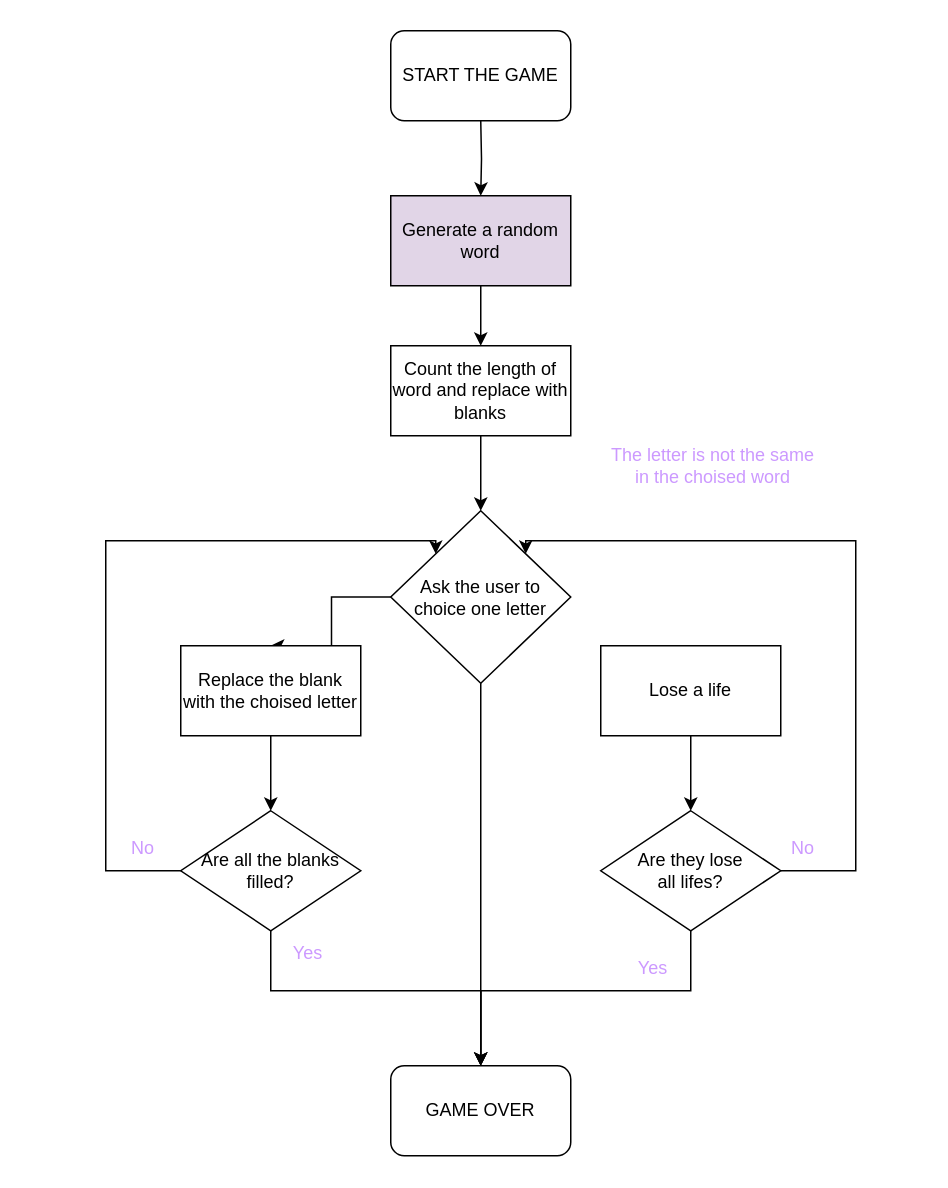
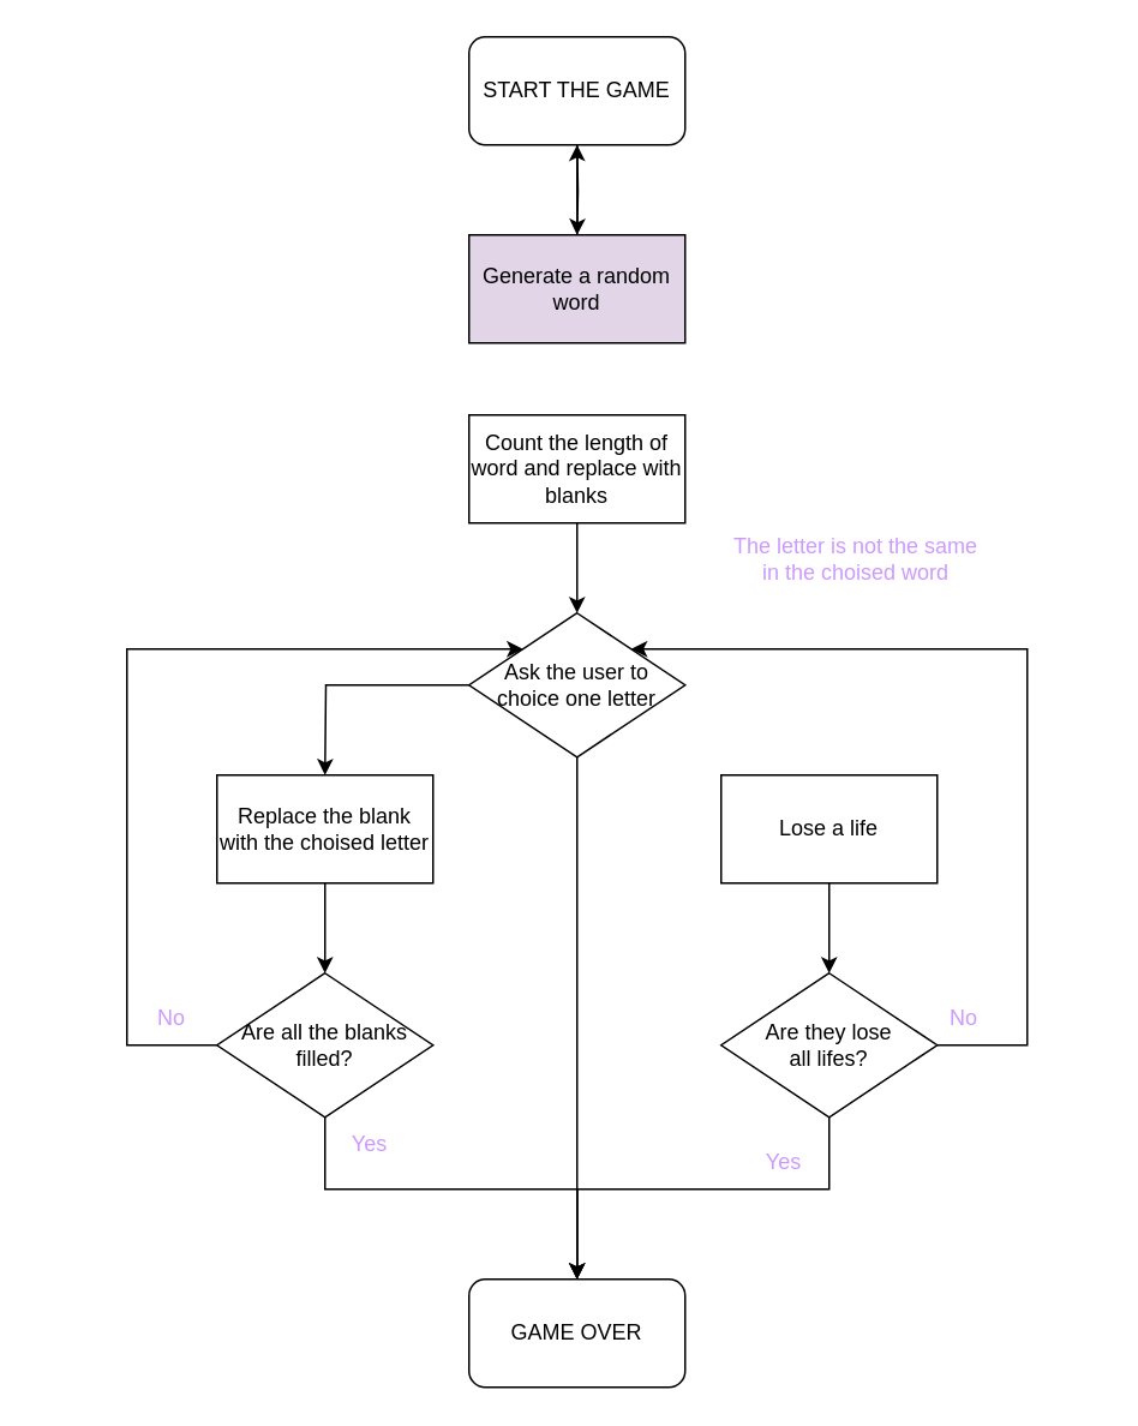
  <mxCell id="0" />
  <mxCell id="1" parent="0" />
  <mxCell id="2" style="edgeStyle=orthogonalEdgeStyle;rounded=0;orthogonalLoop=1;jettySize=auto;html=1;" edge="1" parent="1" target="4"><mxGeometry relative="1" as="geometry"><mxPoint x="320" y="80" as="sourcePoint" /></mxGeometry></mxCell>
- <mxCell id="3" style="edgeStyle=orthogonalEdgeStyle;rounded=0;orthogonalLoop=1;jettySize=auto;html=1;" edge="1" parent="1" source="4" target="6"><mxGeometry relative="1" as="geometry" /></mxCell>
+ <mxCell id="3" style="edgeStyle=orthogonalEdgeStyle;rounded=0;orthogonalLoop=1;jettySize=auto;html=1;" edge="1" parent="1" source="4" target="7"><mxGeometry relative="1" as="geometry" /></mxCell>
  <mxCell id="4" value="Generate a random word" style="rounded=0;whiteSpace=wrap;html=1;fillColor=#e1d5e7;" vertex="1" parent="1"><mxGeometry x="260" y="130" width="120" height="60" as="geometry" /></mxCell>
  <mxCell id="5" style="edgeStyle=orthogonalEdgeStyle;rounded=0;orthogonalLoop=1;jettySize=auto;html=1;entryX=0.5;entryY=0;entryDx=0;entryDy=0;" edge="1" parent="1" source="6" target="10"><mxGeometry relative="1" as="geometry" /></mxCell>
  <mxCell id="6" value="Count the length of word and replace with blanks" style="rounded=0;whiteSpace=wrap;html=1;" vertex="1" parent="1"><mxGeometry x="260" y="230" width="120" height="60" as="geometry" /></mxCell>
  <mxCell id="7" value="START THE GAME" style="rounded=1;whiteSpace=wrap;html=1;" vertex="1" parent="1"><mxGeometry x="260" y="20" width="120" height="60" as="geometry" /></mxCell>
  <mxCell id="8" style="edgeStyle=orthogonalEdgeStyle;rounded=0;orthogonalLoop=1;jettySize=auto;html=1;" edge="1" parent="1" source="10"><mxGeometry relative="1" as="geometry"><mxPoint x="180" y="430" as="targetPoint" /></mxGeometry></mxCell>
  <mxCell id="9" style="edgeStyle=orthogonalEdgeStyle;rounded=0;orthogonalLoop=1;jettySize=auto;html=1;" edge="1" parent="1" source="10" target="23"><mxGeometry relative="1" as="geometry" /></mxCell>
- <mxCell id="10" value="Ask the user to choice one letter" style="rhombus;whiteSpace=wrap;html=1;" vertex="1" parent="1"><mxGeometry x="260" y="340" width="120" height="115" as="geometry" /></mxCell>
+ <mxCell id="10" value="Ask the user to choice one letter" style="rhombus;whiteSpace=wrap;html=1;" vertex="1" parent="1"><mxGeometry x="260" y="340" width="120" height="80" as="geometry" /></mxCell>
  <mxCell id="11" style="edgeStyle=orthogonalEdgeStyle;rounded=0;orthogonalLoop=1;jettySize=auto;html=1;entryX=0.5;entryY=0;entryDx=0;entryDy=0;" edge="1" parent="1" source="12"><mxGeometry relative="1" as="geometry"><mxPoint x="180" y="540" as="targetPoint" /></mxGeometry></mxCell>
  <mxCell id="12" value="Replace the blank with the choised letter" style="rounded=0;whiteSpace=wrap;html=1;" vertex="1" parent="1"><mxGeometry x="120" y="430" width="120" height="60" as="geometry" /></mxCell>
  <mxCell id="13" style="edgeStyle=orthogonalEdgeStyle;rounded=0;orthogonalLoop=1;jettySize=auto;html=1;entryX=0.5;entryY=0;entryDx=0;entryDy=0;" edge="1" parent="1" source="14" target="21"><mxGeometry relative="1" as="geometry" /></mxCell>
  <mxCell id="14" value="Lose a life" style="rounded=0;whiteSpace=wrap;html=1;" vertex="1" parent="1"><mxGeometry x="400" y="430" width="120" height="60" as="geometry" /></mxCell>
  <mxCell id="15" value="&lt;font color=&quot;#cc99ff&quot;&gt;The letter is not the same in the choised word&lt;/font&gt;" style="text;html=1;strokeColor=none;fillColor=none;align=center;verticalAlign=middle;whiteSpace=wrap;rounded=0;" vertex="1" parent="1"><mxGeometry x="400" y="295" width="150" height="30" as="geometry" /></mxCell>
  <mxCell id="16" style="edgeStyle=orthogonalEdgeStyle;rounded=0;orthogonalLoop=1;jettySize=auto;html=1;entryX=0;entryY=0;entryDx=0;entryDy=0;" edge="1" parent="1" source="18" target="10"><mxGeometry relative="1" as="geometry"><Array as="points"><mxPoint x="70" y="580" /><mxPoint x="70" y="360" /></Array></mxGeometry></mxCell>
  <mxCell id="17" style="edgeStyle=orthogonalEdgeStyle;rounded=0;orthogonalLoop=1;jettySize=auto;html=1;" edge="1" parent="1" source="18" target="23"><mxGeometry relative="1" as="geometry"><Array as="points"><mxPoint y="660" x="180" /><mxPoint x="320" y="660" /></Array></mxGeometry></mxCell>
  <mxCell id="18" value="Are all the blanks filled?" style="rhombus;whiteSpace=wrap;html=1;" vertex="1" parent="1"><mxGeometry x="120" y="540" width="120" height="80" as="geometry" /></mxCell>
  <mxCell id="19" style="edgeStyle=orthogonalEdgeStyle;rounded=0;orthogonalLoop=1;jettySize=auto;html=1;entryX=0.5;entryY=0;entryDx=0;entryDy=0;" edge="1" parent="1" source="21" target="23"><mxGeometry relative="1" as="geometry"><Array as="points"><mxPoint x="460" y="660" /><mxPoint x="320" y="660" /></Array></mxGeometry></mxCell>
  <mxCell id="20" style="edgeStyle=orthogonalEdgeStyle;rounded=0;orthogonalLoop=1;jettySize=auto;html=1;entryX=1;entryY=0;entryDx=0;entryDy=0;" edge="1" parent="1" source="21" target="10"><mxGeometry relative="1" as="geometry"><Array as="points"><mxPoint x="570" y="580" /><mxPoint x="570" y="360" /></Array></mxGeometry></mxCell>
  <mxCell id="21" value="Are they lose &lt;br&gt;all lifes?" style="rhombus;whiteSpace=wrap;html=1;" vertex="1" parent="1"><mxGeometry x="400" y="540" width="120" height="80" as="geometry" /></mxCell>
  <mxCell id="22" value="&lt;font color=&quot;#cc99ff&quot;&gt;No&lt;/font&gt;" style="text;html=1;strokeColor=none;fillColor=none;align=center;verticalAlign=middle;whiteSpace=wrap;rounded=0;" vertex="1" parent="1"><mxGeometry x="20" y="550" width="150" height="30" as="geometry" /></mxCell>
  <mxCell id="23" value="GAME OVER" style="rounded=1;whiteSpace=wrap;html=1;" vertex="1" parent="1"><mxGeometry x="260" y="710" width="120" height="60" as="geometry" /></mxCell>
  <mxCell id="24" value="&lt;font color=&quot;#cc99ff&quot;&gt;Yes&lt;/font&gt;" style="text;html=1;strokeColor=none;fillColor=none;align=center;verticalAlign=middle;whiteSpace=wrap;rounded=0;" vertex="1" parent="1"><mxGeometry x="130" y="620" width="150" height="30" as="geometry" /></mxCell>
  <mxCell id="25" value="&lt;font color=&quot;#cc99ff&quot;&gt;Yes&lt;/font&gt;" style="text;html=1;strokeColor=none;fillColor=none;align=center;verticalAlign=middle;whiteSpace=wrap;rounded=0;" vertex="1" parent="1"><mxGeometry x="360" y="630" width="150" height="30" as="geometry" /></mxCell>
  <mxCell id="26" value="&lt;font color=&quot;#cc99ff&quot;&gt;No&lt;/font&gt;" style="text;html=1;strokeColor=none;fillColor=none;align=center;verticalAlign=middle;whiteSpace=wrap;rounded=0;" vertex="1" parent="1"><mxGeometry x="460" y="550" width="150" height="30" as="geometry" /></mxCell>
